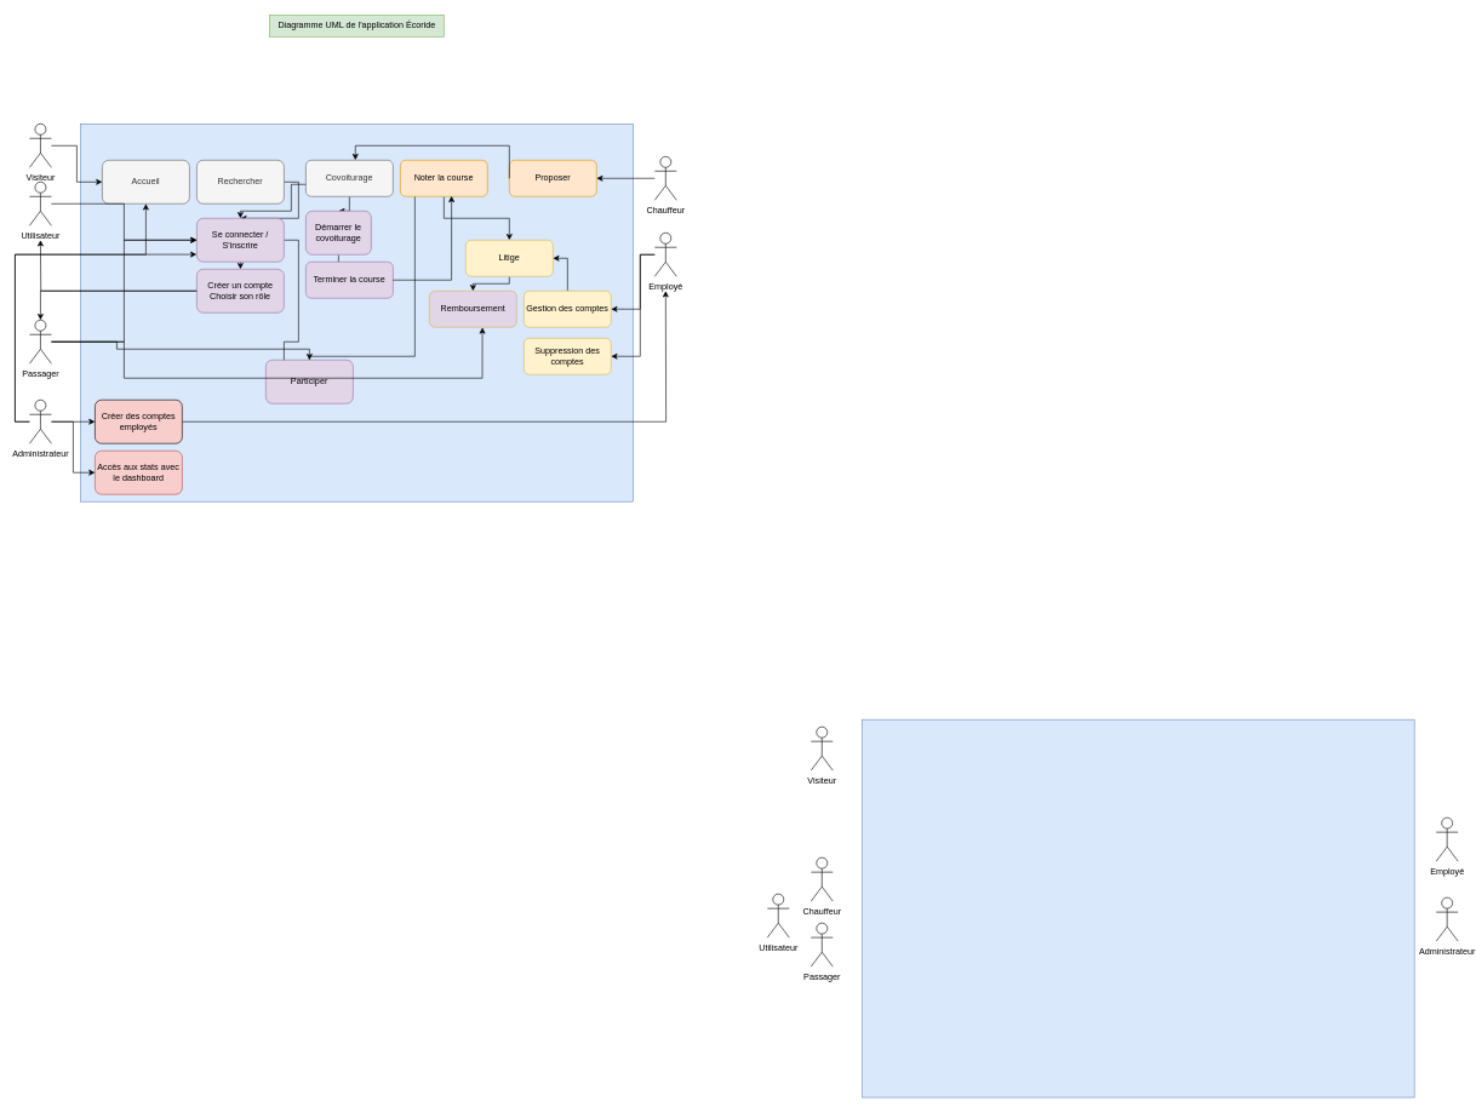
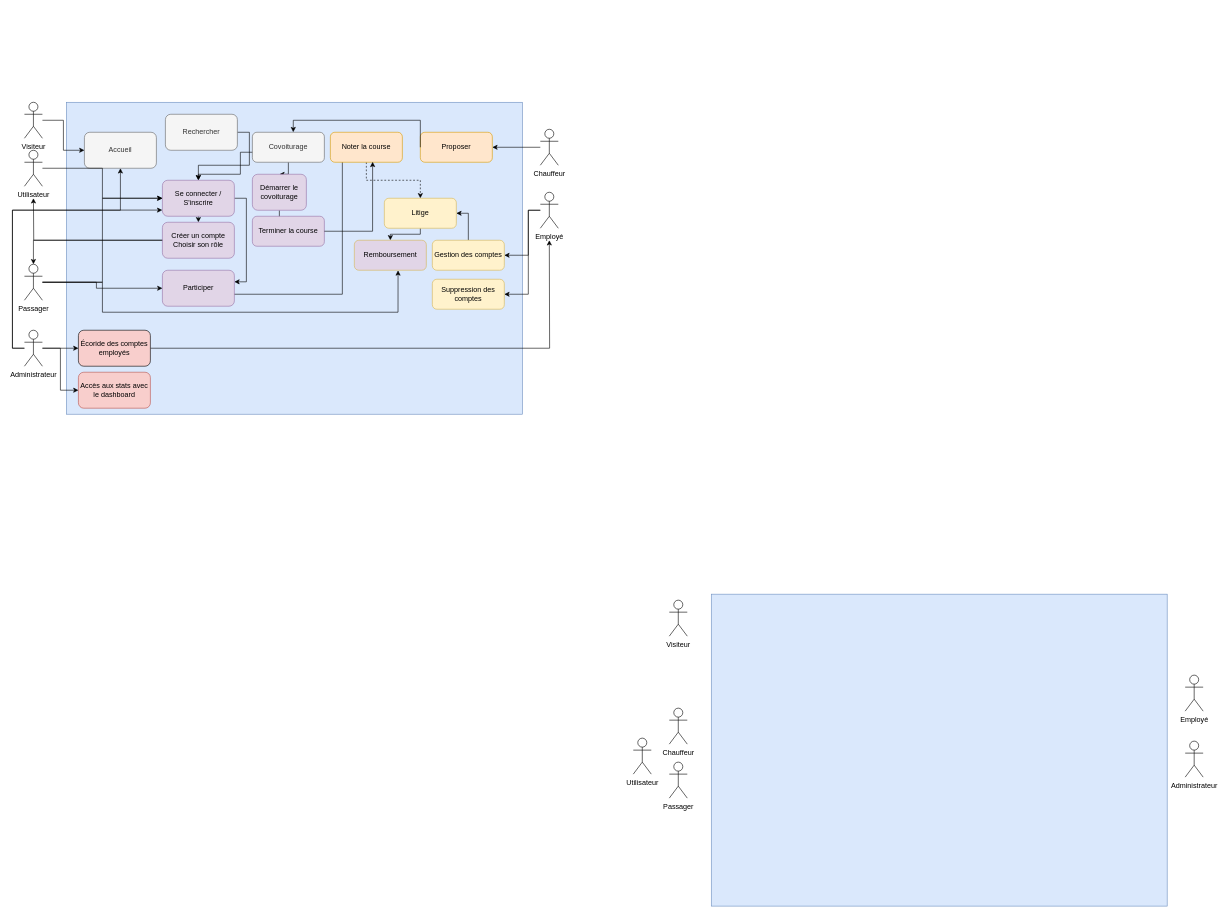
  <mxCell id="0" />
  <mxCell id="1" parent="0" />
  <mxCell id="2" value="" style="rounded=0;whiteSpace=wrap;html=1;fillColor=#dae8fc;strokeColor=#6c8ebf;" vertex="1" parent="1"><mxGeometry x="110" y="170" width="760" height="520" as="geometry" /></mxCell>
  <mxCell id="3" style="edgeStyle=orthogonalEdgeStyle;rounded=0;orthogonalLoop=1;jettySize=auto;html=1;" edge="1" parent="1" source="4" target="5"><mxGeometry relative="1" as="geometry" /></mxCell>
  <mxCell id="4" value="Visiteur" style="shape=umlActor;verticalLabelPosition=bottom;verticalAlign=top;html=1;outlineConnect=0;" vertex="1" parent="1"><mxGeometry x="40" y="170" width="30" height="60" as="geometry" /></mxCell>
  <mxCell id="5" value="Accueil" style="rounded=1;whiteSpace=wrap;html=1;fillColor=#f5f5f5;fontColor=#333333;strokeColor=#666666;perimeter=rhombusPerimeter;" vertex="1" parent="1"><mxGeometry x="140" y="220" width="120" height="60" as="geometry" /></mxCell>
  <mxCell id="6" style="edgeStyle=orthogonalEdgeStyle;rounded=0;orthogonalLoop=1;jettySize=auto;html=1;exitX=1;exitY=0.5;exitDx=0;exitDy=0;" edge="1" parent="1" source="7" target="13"><mxGeometry relative="1" as="geometry" /></mxCell>
- <mxCell id="7" value="Rechercher" style="rounded=1;whiteSpace=wrap;html=1;fillColor=#f5f5f5;fontColor=#333333;strokeColor=#666666;perimeter=rhombusPerimeter;" vertex="1" parent="1"><mxGeometry x="270" y="220" width="120" height="60" as="geometry" /></mxCell>
+ <mxCell id="7" value="Rechercher" style="rounded=1;whiteSpace=wrap;html=1;fillColor=#f5f5f5;fontColor=#333333;strokeColor=#666666;perimeter=rhombusPerimeter;" vertex="1" parent="1"><mxGeometry x="275" y="190" width="120" height="60" as="geometry" /></mxCell>
  <mxCell id="8" style="edgeStyle=orthogonalEdgeStyle;rounded=0;orthogonalLoop=1;jettySize=auto;html=1;exitX=0;exitY=0.75;exitDx=0;exitDy=0;entryX=0.5;entryY=1;entryDx=0;entryDy=0;" edge="1" parent="1" source="10" target="13"><mxGeometry relative="1" as="geometry"><Array as="points"><mxPoint x="400" y="290" /><mxPoint x="330" y="290" /></Array></mxGeometry></mxCell>
  <mxCell id="9" style="edgeStyle=orthogonalEdgeStyle;rounded=0;orthogonalLoop=1;jettySize=auto;html=1;entryX=0.5;entryY=0;entryDx=0;entryDy=0;" edge="1" parent="1" source="10" target="30"><mxGeometry relative="1" as="geometry" /></mxCell>
  <mxCell id="10" value="Covoiturage" style="rounded=1;whiteSpace=wrap;html=1;fillColor=#f5f5f5;fontColor=#333333;strokeColor=#666666;perimeter=rhombusPerimeter;" vertex="1" parent="1"><mxGeometry x="420" y="220" width="120" height="50" as="geometry" /></mxCell>
  <mxCell id="11" style="edgeStyle=orthogonalEdgeStyle;rounded=0;orthogonalLoop=1;jettySize=auto;html=1;exitX=0.5;exitY=0;exitDx=0;exitDy=0;" edge="1" parent="1" source="13"><mxGeometry relative="1" as="geometry"><mxPoint x="330" y="370" as="targetPoint" /></mxGeometry></mxCell>
  <mxCell id="12" style="edgeStyle=orthogonalEdgeStyle;rounded=0;orthogonalLoop=1;jettySize=auto;html=1;entryX=1;entryY=0.322;entryDx=0;entryDy=0;entryPerimeter=0;" edge="1" parent="1" source="13" target="19"><mxGeometry relative="1" as="geometry"><Array as="points"><mxPoint x="410" y="330" /><mxPoint x="410" y="470" /><mxPoint x="390" y="470" /></Array></mxGeometry></mxCell>
  <mxCell id="13" value="Se connecter / S'inscrire" style="rounded=1;whiteSpace=wrap;html=1;direction=west;fillColor=#e1d5e7;strokeColor=#9673a6;perimeter=rhombusPerimeter;" vertex="1" parent="1"><mxGeometry x="270" y="300" width="120" height="60" as="geometry" /></mxCell>
  <mxCell id="14" style="edgeStyle=orthogonalEdgeStyle;rounded=0;orthogonalLoop=1;jettySize=auto;html=1;entryX=1;entryY=0.5;entryDx=0;entryDy=0;" edge="1" parent="1" source="15" target="13"><mxGeometry relative="1" as="geometry" /></mxCell>
  <mxCell id="15" value="Utilisateur" style="shape=umlActor;verticalLabelPosition=bottom;verticalAlign=top;html=1;outlineConnect=0;" vertex="1" parent="1"><mxGeometry x="40" y="250" width="30" height="60" as="geometry" /></mxCell>
  <mxCell id="16" style="edgeStyle=orthogonalEdgeStyle;rounded=0;orthogonalLoop=1;jettySize=auto;html=1;" edge="1" parent="1" source="17"><mxGeometry relative="1" as="geometry"><mxPoint x="55" y="330" as="targetPoint" /></mxGeometry></mxCell>
  <mxCell id="17" value="&lt;div&gt;Créer un compte&lt;/div&gt;Choisir son rôle" style="rounded=1;whiteSpace=wrap;html=1;movable=1;resizable=1;rotatable=1;deletable=1;editable=1;locked=0;connectable=1;fillColor=#e1d5e7;strokeColor=#9673a6;perimeter=rhombusPerimeter;" vertex="1" parent="1"><mxGeometry x="270" y="370" width="120" height="60" as="geometry" /></mxCell>
  <mxCell id="18" style="edgeStyle=orthogonalEdgeStyle;rounded=0;orthogonalLoop=1;jettySize=auto;html=1;" edge="1" parent="1" source="19" target="24"><mxGeometry relative="1" as="geometry"><Array as="points"><mxPoint x="570" y="490" /></Array></mxGeometry></mxCell>
- <mxCell id="19" value="Participer" style="rounded=1;whiteSpace=wrap;html=1;movable=1;resizable=1;rotatable=1;deletable=1;editable=1;locked=0;connectable=1;fillColor=#e1d5e7;strokeColor=#9673a6;perimeter=rhombusPerimeter;" vertex="1" parent="1"><mxGeometry x="365" y="495" width="120" height="60" as="geometry" /></mxCell>
+ <mxCell id="19" value="Participer" style="rounded=1;whiteSpace=wrap;html=1;movable=1;resizable=1;rotatable=1;deletable=1;editable=1;locked=0;connectable=1;fillColor=#e1d5e7;strokeColor=#9673a6;perimeter=rhombusPerimeter;" vertex="1" parent="1"><mxGeometry x="270" y="450" width="120" height="60" as="geometry" /></mxCell>
  <mxCell id="20" style="edgeStyle=orthogonalEdgeStyle;rounded=0;orthogonalLoop=1;jettySize=auto;html=1;" edge="1" parent="1" source="22" target="19"><mxGeometry relative="1" as="geometry"><Array as="points"><mxPoint x="160" y="470" /><mxPoint x="160" y="480" /></Array></mxGeometry></mxCell>
  <mxCell id="21" style="edgeStyle=orthogonalEdgeStyle;rounded=0;orthogonalLoop=1;jettySize=auto;html=1;entryX=1;entryY=0.5;entryDx=0;entryDy=0;" edge="1" parent="1" source="22" target="13"><mxGeometry relative="1" as="geometry" /></mxCell>
  <mxCell id="22" value="Passager" style="shape=umlActor;verticalLabelPosition=bottom;verticalAlign=top;html=1;outlineConnect=0;" vertex="1" parent="1"><mxGeometry x="40" y="440" width="30" height="60" as="geometry" /></mxCell>
- <mxCell id="23" style="edgeStyle=orthogonalEdgeStyle;rounded=0;orthogonalLoop=1;jettySize=auto;html=1;" edge="1" parent="1" source="24" target="45"><mxGeometry relative="1" as="geometry" /></mxCell>
+ <mxCell id="23" style="edgeStyle=orthogonalEdgeStyle;rounded=0;orthogonalLoop=1;jettySize=auto;html=1;dashed=1;" edge="1" parent="1" source="24" target="45"><mxGeometry relative="1" as="geometry" /></mxCell>
  <mxCell id="24" value="Noter la course" style="rounded=1;whiteSpace=wrap;html=1;fillColor=#ffe6cc;strokeColor=#d79b00;perimeter=rhombusPerimeter;" vertex="1" parent="1"><mxGeometry x="550" y="220" width="120" height="50" as="geometry" /></mxCell>
  <mxCell id="25" style="edgeStyle=orthogonalEdgeStyle;rounded=0;orthogonalLoop=1;jettySize=auto;html=1;entryX=1;entryY=0.5;entryDx=0;entryDy=0;" edge="1" parent="1" source="26" target="27"><mxGeometry relative="1" as="geometry" /></mxCell>
  <mxCell id="26" value="Chauffeur" style="shape=umlActor;verticalLabelPosition=bottom;verticalAlign=top;html=1;outlineConnect=0;" vertex="1" parent="1"><mxGeometry x="900" y="215" width="30" height="60" as="geometry" /></mxCell>
  <mxCell id="27" value="Proposer" style="rounded=1;whiteSpace=wrap;html=1;fillColor=#ffe6cc;strokeColor=#d79b00;perimeter=rhombusPerimeter;" vertex="1" parent="1"><mxGeometry x="700" y="220" width="120" height="50" as="geometry" /></mxCell>
  <mxCell id="28" style="edgeStyle=orthogonalEdgeStyle;rounded=0;orthogonalLoop=1;jettySize=auto;html=1;exitX=0;exitY=0.5;exitDx=0;exitDy=0;entryX=0.568;entryY=-0.004;entryDx=0;entryDy=0;entryPerimeter=0;" edge="1" parent="1" source="27" target="10"><mxGeometry relative="1" as="geometry"><Array as="points"><mxPoint x="700" y="200" /><mxPoint x="488" y="200" /></Array></mxGeometry></mxCell>
  <mxCell id="29" style="edgeStyle=orthogonalEdgeStyle;rounded=0;orthogonalLoop=1;jettySize=auto;html=1;" edge="1" parent="1" source="30" target="31"><mxGeometry relative="1" as="geometry" /></mxCell>
  <mxCell id="30" value="Démarrer le covoiturage" style="rounded=1;whiteSpace=wrap;html=1;fillColor=#e1d5e7;strokeColor=#9673a6;perimeter=rhombusPerimeter;" vertex="1" parent="1"><mxGeometry x="420" y="290" width="90" height="60" as="geometry" /></mxCell>
  <mxCell id="31" value="Terminer la course" style="rounded=1;whiteSpace=wrap;html=1;fillColor=#e1d5e7;strokeColor=#9673a6;perimeter=rhombusPerimeter;" vertex="1" parent="1"><mxGeometry x="420" y="360" width="120" height="50" as="geometry" /></mxCell>
  <mxCell id="32" style="edgeStyle=orthogonalEdgeStyle;rounded=0;orthogonalLoop=1;jettySize=auto;html=1;entryX=0.587;entryY=0.986;entryDx=0;entryDy=0;entryPerimeter=0;" edge="1" parent="1" source="31" target="24"><mxGeometry relative="1" as="geometry" /></mxCell>
  <mxCell id="33" style="edgeStyle=orthogonalEdgeStyle;rounded=0;orthogonalLoop=1;jettySize=auto;html=1;endArrow=classic;endFill=1;entryX=1.002;entryY=0.171;entryDx=0;entryDy=0;entryPerimeter=0;" edge="1" parent="1" source="37" target="13"><mxGeometry relative="1" as="geometry"><mxPoint x="265" y="350" as="targetPoint" /><Array as="points"><mxPoint x="20" y="580" /><mxPoint x="20" y="350" /></Array></mxGeometry></mxCell>
  <mxCell id="34" style="edgeStyle=orthogonalEdgeStyle;rounded=0;orthogonalLoop=1;jettySize=auto;html=1;" edge="1" parent="1" source="37" target="39"><mxGeometry relative="1" as="geometry" /></mxCell>
  <mxCell id="35" style="edgeStyle=orthogonalEdgeStyle;rounded=0;orthogonalLoop=1;jettySize=auto;html=1;entryX=0.5;entryY=1;entryDx=0;entryDy=0;" edge="1" parent="1" source="37" target="5"><mxGeometry relative="1" as="geometry"><Array as="points"><mxPoint x="20" y="580" /><mxPoint x="20" y="350" /><mxPoint x="200" y="350" /></Array></mxGeometry></mxCell>
  <mxCell id="36" style="edgeStyle=orthogonalEdgeStyle;rounded=0;orthogonalLoop=1;jettySize=auto;html=1;entryX=0;entryY=0.5;entryDx=0;entryDy=0;" edge="1" parent="1" source="37" target="40"><mxGeometry relative="1" as="geometry" /></mxCell>
  <mxCell id="37" value="Administrateur" style="shape=umlActor;verticalLabelPosition=bottom;verticalAlign=top;html=1;outlineConnect=0;" vertex="1" parent="1"><mxGeometry x="40" y="550" width="30" height="60" as="geometry" /></mxCell>
  <mxCell id="38" style="edgeStyle=orthogonalEdgeStyle;rounded=0;orthogonalLoop=1;jettySize=auto;html=1;" edge="1" parent="1" source="39"><mxGeometry relative="1" as="geometry"><mxPoint x="915" y="400" as="targetPoint" /></mxGeometry></mxCell>
- <mxCell id="39" value="Créer des comptes employés" style="rounded=1;whiteSpace=wrap;html=1;fillColor=#f8cecc;strokeColor=default;perimeter=rhombusPerimeter;gradientColor=none;glass=0;shadow=0;absoluteArcSize=0;" vertex="1" parent="1"><mxGeometry x="130" y="550" width="120" height="60" as="geometry" /></mxCell>
+ <mxCell id="39" value="Écoride des comptes employés" style="rounded=1;whiteSpace=wrap;html=1;fillColor=#f8cecc;strokeColor=default;perimeter=rhombusPerimeter;gradientColor=none;glass=0;shadow=0;absoluteArcSize=0;" vertex="1" parent="1"><mxGeometry x="130" y="550" width="120" height="60" as="geometry" /></mxCell>
  <mxCell id="40" value="Accès aux stats avec le dashboard" style="rounded=1;whiteSpace=wrap;html=1;fillColor=#f8cecc;strokeColor=#b85450;perimeter=rhombusPerimeter;" vertex="1" parent="1"><mxGeometry x="130" y="620" width="120" height="60" as="geometry" /></mxCell>
  <mxCell id="41" style="edgeStyle=orthogonalEdgeStyle;rounded=0;orthogonalLoop=1;jettySize=auto;html=1;entryX=1;entryY=0.5;entryDx=0;entryDy=0;" edge="1" parent="1" source="43" target="47"><mxGeometry relative="1" as="geometry"><Array as="points"><mxPoint x="880" y="350" /><mxPoint x="880" y="425" /></Array></mxGeometry></mxCell>
  <mxCell id="42" style="edgeStyle=orthogonalEdgeStyle;rounded=0;orthogonalLoop=1;jettySize=auto;html=1;entryX=1;entryY=0.5;entryDx=0;entryDy=0;" edge="1" parent="1" source="43" target="51"><mxGeometry relative="1" as="geometry"><Array as="points"><mxPoint x="880" y="350" /><mxPoint x="880" y="490" /></Array></mxGeometry></mxCell>
  <mxCell id="43" value="Employé" style="shape=umlActor;verticalLabelPosition=bottom;verticalAlign=top;html=1;outlineConnect=0;" vertex="1" parent="1"><mxGeometry x="900" y="320" width="30" height="60" as="geometry" /></mxCell>
  <mxCell id="44" style="edgeStyle=orthogonalEdgeStyle;rounded=0;orthogonalLoop=1;jettySize=auto;html=1;" edge="1" parent="1" source="45" target="48"><mxGeometry relative="1" as="geometry"><Array as="points"><mxPoint x="700" y="390" /><mxPoint x="650" y="390" /></Array></mxGeometry></mxCell>
  <mxCell id="45" value="Litige" style="rounded=1;whiteSpace=wrap;html=1;fillColor=#fff2cc;strokeColor=#d6b656;perimeter=rhombusPerimeter;" vertex="1" parent="1"><mxGeometry x="640" y="330" width="120" height="50" as="geometry" /></mxCell>
  <mxCell id="46" style="edgeStyle=orthogonalEdgeStyle;rounded=0;orthogonalLoop=1;jettySize=auto;html=1;entryX=1;entryY=0.5;entryDx=0;entryDy=0;" edge="1" parent="1" source="47" target="45"><mxGeometry relative="1" as="geometry" /></mxCell>
  <mxCell id="47" value="Gestion des comptes" style="rounded=1;whiteSpace=wrap;html=1;fillColor=#fff2cc;strokeColor=#d6b656;perimeter=rhombusPerimeter;" vertex="1" parent="1"><mxGeometry x="720" y="400" width="120" height="50" as="geometry" /></mxCell>
  <mxCell id="48" value="Remboursement" style="rounded=1;whiteSpace=wrap;html=1;fillColor=#e1d5e7;strokeColor=#d6b656;perimeter=rhombusPerimeter;" vertex="1" parent="1"><mxGeometry x="590" y="400" width="120" height="50" as="geometry" /></mxCell>
  <mxCell id="49" style="edgeStyle=orthogonalEdgeStyle;rounded=0;orthogonalLoop=1;jettySize=auto;html=1;entryX=0.607;entryY=1.007;entryDx=0;entryDy=0;entryPerimeter=0;" edge="1" parent="1" source="22" target="48"><mxGeometry relative="1" as="geometry"><Array as="points"><mxPoint x="170" y="470" /><mxPoint x="170" y="520" /><mxPoint x="663" y="520" /></Array></mxGeometry></mxCell>
  <mxCell id="50" style="edgeStyle=orthogonalEdgeStyle;rounded=0;orthogonalLoop=1;jettySize=auto;html=1;entryX=0.5;entryY=0;entryDx=0;entryDy=0;entryPerimeter=0;" edge="1" parent="1" source="17" target="22"><mxGeometry relative="1" as="geometry" /></mxCell>
  <mxCell id="51" value="Suppression des comptes" style="rounded=1;whiteSpace=wrap;html=1;fillColor=#fff2cc;strokeColor=#d6b656;perimeter=rhombusPerimeter;" vertex="1" parent="1"><mxGeometry x="720" y="465" width="120" height="50" as="geometry" /></mxCell>
- <mxCell id="52" value="Diagramme UML de l'application Écoride" style="text;html=1;align=center;verticalAlign=middle;resizable=0;points=[];autosize=1;strokeColor=#82b366;fillColor=#d5e8d4;" vertex="1" parent="1"><mxGeometry x="370" y="20" width="240" height="30" as="geometry" /></mxCell>
  <mxCell id="53" value="" style="rounded=0;whiteSpace=wrap;html=1;fillColor=#dae8fc;strokeColor=#6c8ebf;" vertex="1" parent="1"><mxGeometry x="1185" y="990" width="760" height="520" as="geometry" /></mxCell>
  <mxCell id="54" value="Visiteur" style="shape=umlActor;verticalLabelPosition=bottom;verticalAlign=top;html=1;outlineConnect=0;" vertex="1" parent="1"><mxGeometry x="1115" y="1000" width="30" height="60" as="geometry" /></mxCell>
  <mxCell id="55" style="edgeStyle=orthogonalEdgeStyle;rounded=0;orthogonalLoop=1;jettySize=auto;html=1;exitX=1;exitY=0.5;exitDx=0;exitDy=0;entryX=0;entryY=0.5;entryDx=0;entryDy=0;" edge="1" parent="1"><mxGeometry relative="1" as="geometry"><mxPoint x="1335" y="1080" as="sourcePoint" /></mxGeometry></mxCell>
  <mxCell id="56" style="edgeStyle=orthogonalEdgeStyle;rounded=0;orthogonalLoop=1;jettySize=auto;html=1;exitX=1;exitY=0.5;exitDx=0;exitDy=0;" edge="1" parent="1"><mxGeometry relative="1" as="geometry"><mxPoint x="1465" y="1080" as="sourcePoint" /></mxGeometry></mxCell>
  <mxCell id="57" style="edgeStyle=orthogonalEdgeStyle;rounded=0;orthogonalLoop=1;jettySize=auto;html=1;exitX=0;exitY=0.75;exitDx=0;exitDy=0;entryX=0.5;entryY=1;entryDx=0;entryDy=0;" edge="1" parent="1"><mxGeometry relative="1" as="geometry"><Array as="points"><mxPoint x="1475" y="1120" /><mxPoint x="1405" y="1120" /></Array><mxPoint x="1515" y="1083.333" as="sourcePoint" /></mxGeometry></mxCell>
  <mxCell id="58" style="edgeStyle=orthogonalEdgeStyle;rounded=0;orthogonalLoop=1;jettySize=auto;html=1;entryX=0.5;entryY=0;entryDx=0;entryDy=0;" edge="1" parent="1"><mxGeometry relative="1" as="geometry"><mxPoint x="1555" y="1100" as="sourcePoint" /></mxGeometry></mxCell>
  <mxCell id="59" style="edgeStyle=orthogonalEdgeStyle;rounded=0;orthogonalLoop=1;jettySize=auto;html=1;entryX=1;entryY=0.322;entryDx=0;entryDy=0;entryPerimeter=0;" edge="1" parent="1"><mxGeometry relative="1" as="geometry"><Array as="points"><mxPoint x="1485" y="1160" /><mxPoint x="1485" y="1300" /><mxPoint x="1465" y="1300" /></Array><mxPoint x="1465" y="1160" as="sourcePoint" /></mxGeometry></mxCell>
  <mxCell id="60" value="Utilisateur" style="shape=umlActor;verticalLabelPosition=bottom;verticalAlign=top;html=1;outlineConnect=0;" vertex="1" parent="1"><mxGeometry x="1055" y="1230" width="30" height="60" as="geometry" /></mxCell>
  <mxCell id="61" style="edgeStyle=orthogonalEdgeStyle;rounded=0;orthogonalLoop=1;jettySize=auto;html=1;" edge="1" parent="1"><mxGeometry relative="1" as="geometry"><Array as="points"><mxPoint x="1645" y="1320" /></Array><mxPoint x="1645" y="1079.167" as="targetPoint" /></mxGeometry></mxCell>
  <mxCell id="62" value="Passager" style="shape=umlActor;verticalLabelPosition=bottom;verticalAlign=top;html=1;outlineConnect=0;" vertex="1" parent="1"><mxGeometry x="1115" y="1270" width="30" height="60" as="geometry" /></mxCell>
  <mxCell id="63" style="edgeStyle=orthogonalEdgeStyle;rounded=0;orthogonalLoop=1;jettySize=auto;html=1;" edge="1" parent="1"><mxGeometry relative="1" as="geometry"><mxPoint x="1695" y="1100" as="sourcePoint" /></mxGeometry></mxCell>
  <mxCell id="64" value="Chauffeur" style="shape=umlActor;verticalLabelPosition=bottom;verticalAlign=top;html=1;outlineConnect=0;" vertex="1" parent="1"><mxGeometry x="1115" y="1180" width="30" height="60" as="geometry" /></mxCell>
  <mxCell id="65" style="edgeStyle=orthogonalEdgeStyle;rounded=0;orthogonalLoop=1;jettySize=auto;html=1;exitX=0;exitY=0.5;exitDx=0;exitDy=0;entryX=0.568;entryY=-0.004;entryDx=0;entryDy=0;entryPerimeter=0;" edge="1" parent="1"><mxGeometry relative="1" as="geometry"><Array as="points"><mxPoint x="1775" y="1030" /><mxPoint x="1563" y="1030" /></Array><mxPoint x="1563.16" y="1049.8" as="targetPoint" /></mxGeometry></mxCell>
  <mxCell id="66" style="edgeStyle=orthogonalEdgeStyle;rounded=0;orthogonalLoop=1;jettySize=auto;html=1;" edge="1" parent="1"><mxGeometry relative="1" as="geometry"><mxPoint x="1555" y="1170" as="sourcePoint" /></mxGeometry></mxCell>
  <mxCell id="67" style="edgeStyle=orthogonalEdgeStyle;rounded=0;orthogonalLoop=1;jettySize=auto;html=1;entryX=0.587;entryY=0.986;entryDx=0;entryDy=0;entryPerimeter=0;" edge="1" parent="1"><mxGeometry relative="1" as="geometry"><mxPoint x="1705.44" y="1099.3" as="targetPoint" /></mxGeometry></mxCell>
  <mxCell id="68" value="Administrateur" style="shape=umlActor;verticalLabelPosition=bottom;verticalAlign=top;html=1;outlineConnect=0;" vertex="1" parent="1"><mxGeometry x="1975" y="1235" width="30" height="60" as="geometry" /></mxCell>
  <mxCell id="69" value="Employé" style="shape=umlActor;verticalLabelPosition=bottom;verticalAlign=top;html=1;outlineConnect=0;" vertex="1" parent="1"><mxGeometry x="1975" y="1125" width="30" height="60" as="geometry" /></mxCell>
  <mxCell id="70" style="edgeStyle=orthogonalEdgeStyle;rounded=0;orthogonalLoop=1;jettySize=auto;html=1;" edge="1" parent="1"><mxGeometry relative="1" as="geometry"><Array as="points"><mxPoint x="1775" y="1220" /><mxPoint x="1725" y="1220" /></Array><mxPoint x="1775" y="1210" as="sourcePoint" /></mxGeometry></mxCell>
  <mxCell id="71" style="edgeStyle=orthogonalEdgeStyle;rounded=0;orthogonalLoop=1;jettySize=auto;html=1;entryX=1;entryY=0.5;entryDx=0;entryDy=0;" edge="1" parent="1"><mxGeometry relative="1" as="geometry"><mxPoint x="1835" y="1185" as="targetPoint" /></mxGeometry></mxCell>
